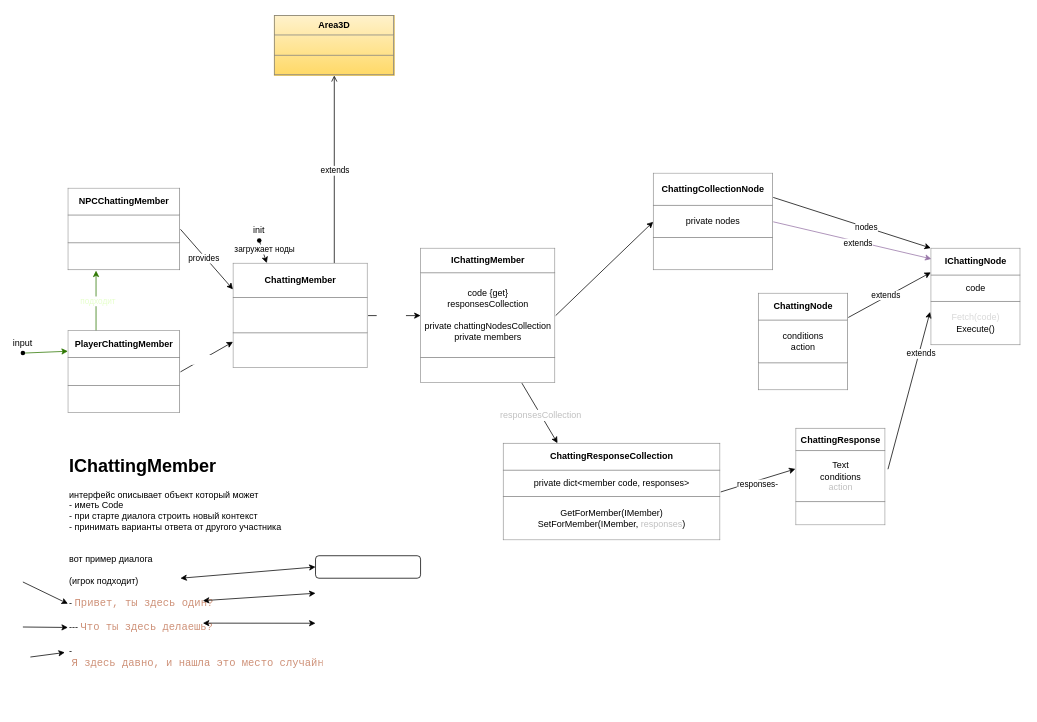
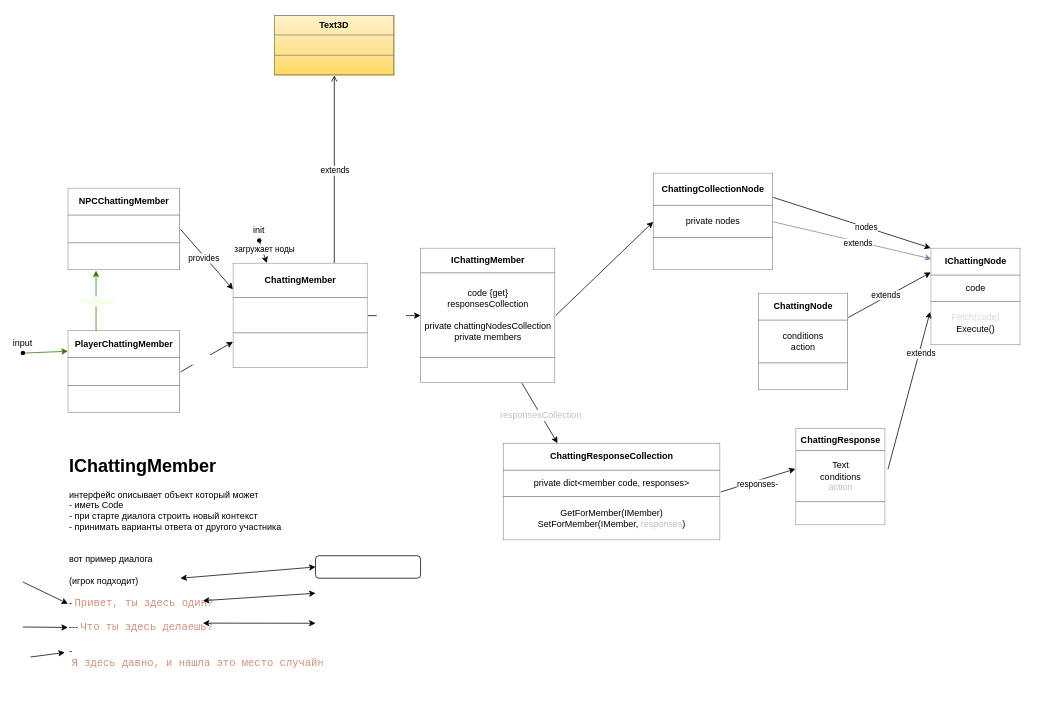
  <mxCell id="0" />
  <mxCell id="1" parent="0" />
  <mxCell id="2" style="edgeStyle=none;html=1;exitX=0.75;exitY=1;exitDx=0;exitDy=0;entryX=0.25;entryY=0;entryDx=0;entryDy=0;" parent="1" source="5" target="48" edge="1"><mxGeometry relative="1" as="geometry" /></mxCell>
  <mxCell id="3" value="&lt;span style=&quot;font-size: 12px; text-wrap-mode: wrap;&quot;&gt;&lt;font style=&quot;color: light-dark(rgb(192, 192, 192), rgb(247, 247, 247));&quot;&gt;responsesCollection&lt;/font&gt;&lt;/span&gt;" style="edgeLabel;html=1;align=center;verticalAlign=middle;resizable=0;points=[];" parent="2" vertex="1" connectable="0"><mxGeometry x="0.391" y="2" relative="1" as="geometry"><mxPoint x="-10" y="-12" as="offset" /></mxGeometry></mxCell>
  <mxCell id="4" style="edgeStyle=none;html=1;exitX=1;exitY=0.5;exitDx=0;exitDy=0;entryX=0;entryY=0.5;entryDx=0;entryDy=0;" parent="1" source="5" target="45" edge="1"><mxGeometry relative="1" as="geometry" /></mxCell>
  <mxCell id="5" value="&lt;table border=&quot;1&quot; width=&quot;100%&quot; height=&quot;100%&quot; cellpadding=&quot;4&quot; style=&quot;width:100%;height:100%;border-collapse:collapse;&quot;&gt;&lt;tbody&gt;&lt;tr&gt;&lt;th align=&quot;center&quot;&gt;&lt;b&gt;IChattingMember&lt;br&gt;&lt;/b&gt;&lt;/th&gt;&lt;/tr&gt;&lt;tr&gt;&lt;td align=&quot;center&quot;&gt;code {get}&lt;br&gt;responsesCollection&lt;br&gt;&lt;br&gt;private chattingNodesCollection&lt;br&gt;private members&lt;/td&gt;&lt;/tr&gt;&lt;tr&gt;&lt;td align=&quot;center&quot;&gt;&lt;br&gt;&lt;/td&gt;&lt;/tr&gt;&lt;/tbody&gt;&lt;/table&gt;" style="text;html=1;whiteSpace=wrap;strokeColor=none;fillColor=none;overflow=fill;" parent="1" vertex="1"><mxGeometry x="560" y="330" width="180" height="180" as="geometry" /></mxCell>
  <mxCell id="6" style="edgeStyle=none;html=1;exitX=0.25;exitY=0;exitDx=0;exitDy=0;entryX=0.25;entryY=1;entryDx=0;entryDy=0;fillColor=#60a917;strokeColor=#2D7600;" parent="1" source="8" target="11" edge="1"><mxGeometry relative="1" as="geometry"><mxPoint x="110" y="440" as="sourcePoint" /><mxPoint x="110" y="360" as="targetPoint" /></mxGeometry></mxCell>
  <mxCell id="7" value="&lt;font style=&quot;color: light-dark(rgb(230, 255, 204), rgb(204, 255, 153));&quot;&gt;подходит&lt;/font&gt;" style="edgeLabel;html=1;align=center;verticalAlign=middle;resizable=0;points=[];" parent="6" vertex="1" connectable="0"><mxGeometry x="-0.007" y="-2" relative="1" as="geometry"><mxPoint as="offset" /></mxGeometry></mxCell>
  <mxCell id="8" value="&lt;table border=&quot;1&quot; width=&quot;100%&quot; height=&quot;100%&quot; cellpadding=&quot;4&quot; style=&quot;width:100%;height:100%;border-collapse:collapse;&quot;&gt;&lt;tbody&gt;&lt;tr&gt;&lt;th align=&quot;center&quot;&gt;PlayerChattingMember&lt;/th&gt;&lt;/tr&gt;&lt;tr&gt;&lt;td align=&quot;center&quot;&gt;&lt;br&gt;&lt;/td&gt;&lt;/tr&gt;&lt;tr&gt;&lt;td align=&quot;center&quot;&gt;&lt;br&gt;&lt;/td&gt;&lt;/tr&gt;&lt;/tbody&gt;&lt;/table&gt;" style="text;html=1;whiteSpace=wrap;strokeColor=none;fillColor=none;overflow=fill;" parent="1" vertex="1"><mxGeometry x="90" y="440" width="150" height="110" as="geometry" /></mxCell>
  <mxCell id="9" style="edgeStyle=none;html=1;exitX=1;exitY=0.5;exitDx=0;exitDy=0;entryX=0;entryY=0.5;entryDx=0;entryDy=0;" parent="1" source="41" target="5" edge="1"><mxGeometry relative="1" as="geometry" /></mxCell>
  <mxCell id="10" value="&lt;span&gt;&lt;font style=&quot;color: light-dark(rgb(255, 255, 255), rgb(237, 237, 237));&quot;&gt;extends&lt;/font&gt;&lt;/span&gt;" style="edgeLabel;html=1;align=center;verticalAlign=middle;resizable=0;points=[];" parent="9" vertex="1" connectable="0"><mxGeometry x="-0.307" y="-3" relative="1" as="geometry"><mxPoint x="6" y="-3" as="offset" /></mxGeometry></mxCell>
  <mxCell id="11" value="&lt;table border=&quot;1&quot; width=&quot;100%&quot; height=&quot;100%&quot; cellpadding=&quot;4&quot; style=&quot;width:100%;height:100%;border-collapse:collapse;&quot;&gt;&lt;tbody&gt;&lt;tr&gt;&lt;th align=&quot;center&quot;&gt;NPCChattingMember&lt;br&gt;&lt;/th&gt;&lt;/tr&gt;&lt;tr&gt;&lt;td align=&quot;center&quot;&gt;&lt;br&gt;&lt;/td&gt;&lt;/tr&gt;&lt;tr&gt;&lt;td align=&quot;center&quot;&gt;&lt;br&gt;&lt;/td&gt;&lt;/tr&gt;&lt;/tbody&gt;&lt;/table&gt;" style="text;html=1;whiteSpace=wrap;strokeColor=none;fillColor=none;overflow=fill;" parent="1" vertex="1"><mxGeometry x="90" y="250" width="150" height="110" as="geometry" /></mxCell>
  <mxCell id="12" style="edgeStyle=none;html=1;entryX=0;entryY=0.25;entryDx=0;entryDy=0;fillColor=#60a917;strokeColor=#2D7600;" parent="1" source="13" target="8" edge="1"><mxGeometry relative="1" as="geometry" /></mxCell>
  <mxCell id="13" value="input&#10;&#10;" style="shape=waypoint;sketch=0;fillStyle=solid;size=6;pointerEvents=1;points=[];fillColor=none;resizable=0;rotatable=0;perimeter=centerPerimeter;snapToPoint=1;strokeColor=light-dark(#000000,#CCFF99);fontColor=light-dark(#000000,#CCFF99);" parent="1" vertex="1"><mxGeometry x="20" y="460" width="20" height="20" as="geometry" /></mxCell>
  <mxCell id="14" style="edgeStyle=none;html=1;entryX=0.971;entryY=0.521;entryDx=0;entryDy=0;entryPerimeter=0;" parent="1" source="13" target="13" edge="1"><mxGeometry relative="1" as="geometry" /></mxCell>
  <mxCell id="15" style="edgeStyle=none;html=1;entryX=0.25;entryY=0;entryDx=0;entryDy=0;strokeColor=light-dark(#000000,#99CCFF);" parent="1" source="17" target="41" edge="1"><mxGeometry relative="1" as="geometry"><mxPoint x="360" y="340" as="targetPoint" /></mxGeometry></mxCell>
  <mxCell id="16" value="&lt;div&gt;&lt;span style=&quot;background-color: light-dark(#ffffff, var(--ge-dark-color, #121212));&quot;&gt;загружает ноды&lt;/span&gt;&lt;/div&gt;" style="edgeLabel;html=1;align=center;verticalAlign=middle;resizable=0;points=[];" parent="15" vertex="1" connectable="0"><mxGeometry x="-0.07" y="1" relative="1" as="geometry"><mxPoint x="1" y="-2" as="offset" /></mxGeometry></mxCell>
  <mxCell id="17" value="init&#10;&#10;" style="shape=waypoint;sketch=0;fillStyle=solid;size=6;pointerEvents=1;points=[];fillColor=none;resizable=0;rotatable=0;perimeter=centerPerimeter;snapToPoint=1;strokeColor=light-dark(#000000,#99CCFF);fontColor=light-dark(#000000,#99CCFF);" parent="1" vertex="1"><mxGeometry x="335" y="310" width="20" height="20" as="geometry" /></mxCell>
  <mxCell id="18" style="edgeStyle=none;html=1;entryX=-0.008;entryY=0.654;entryDx=0;entryDy=0;strokeColor=light-dark(#000000,#CC99FF);exitX=1.024;exitY=0.421;exitDx=0;exitDy=0;exitPerimeter=0;entryPerimeter=0;" parent="1" source="31" target="21" edge="1"><mxGeometry relative="1" as="geometry"><mxPoint x="1090" y="483.75" as="sourcePoint" /><mxPoint x="1270" y="480" as="targetPoint" /></mxGeometry></mxCell>
  <mxCell id="19" value="extends" style="edgeLabel;html=1;align=center;verticalAlign=middle;resizable=0;points=[];" parent="18" vertex="1" connectable="0"><mxGeometry x="0.279" y="-1" relative="1" as="geometry"><mxPoint x="7" y="-20" as="offset" /></mxGeometry></mxCell>
  <mxCell id="20" value="&lt;table border=&quot;1&quot; width=&quot;100%&quot; height=&quot;100%&quot; cellpadding=&quot;4&quot; style=&quot;width:100%;height:100%;border-collapse:collapse;&quot;&gt;&lt;tbody&gt;&lt;tr&gt;&lt;th align=&quot;center&quot;&gt;&lt;b&gt;ChattingNode&lt;br&gt;&lt;/b&gt;&lt;/th&gt;&lt;/tr&gt;&lt;tr&gt;&lt;td align=&quot;center&quot;&gt;conditions&lt;br&gt;action&lt;br&gt;&lt;/td&gt;&lt;/tr&gt;&lt;tr&gt;&lt;td style=&quot;text-align: center;&quot;&gt;&lt;br&gt;&lt;/td&gt;&lt;/tr&gt;&lt;/tbody&gt;&lt;/table&gt;" style="text;html=1;whiteSpace=wrap;strokeColor=none;fillColor=none;overflow=fill;" parent="1" vertex="1"><mxGeometry x="1010" y="390" width="120" height="130" as="geometry" /></mxCell>
  <mxCell id="21" value="&lt;table border=&quot;1&quot; width=&quot;100%&quot; height=&quot;100%&quot; cellpadding=&quot;4&quot; style=&quot;width:100%;height:100%;border-collapse:collapse;&quot;&gt;&lt;tbody&gt;&lt;tr&gt;&lt;th align=&quot;center&quot;&gt;&lt;b&gt;IChattingNode&lt;br&gt;&lt;/b&gt;&lt;/th&gt;&lt;/tr&gt;&lt;tr&gt;&lt;td align=&quot;center&quot;&gt;&lt;span&gt;&lt;font style=&quot;color: light-dark(rgb(0, 0, 0), rgb(245, 245, 245));&quot;&gt;code&lt;/font&gt;&lt;/span&gt;&lt;/td&gt;&lt;/tr&gt;&lt;tr&gt;&lt;td style=&quot;text-align: center;&quot;&gt;&lt;font style=&quot;color: light-dark(rgb(217, 217, 217), rgb(255, 255, 255));&quot;&gt;Fetch(code)&lt;br&gt;&lt;/font&gt;Execute()&lt;/td&gt;&lt;/tr&gt;&lt;/tbody&gt;&lt;/table&gt;" style="text;html=1;whiteSpace=wrap;strokeColor=none;fillColor=none;overflow=fill;" parent="1" vertex="1"><mxGeometry x="1240" y="330" width="120" height="130" as="geometry" /></mxCell>
  <mxCell id="22" style="edgeStyle=none;html=1;exitX=1;exitY=0.5;exitDx=0;exitDy=0;entryX=0;entryY=0.5;entryDx=0;entryDy=0;" parent="1" edge="1"><mxGeometry relative="1" as="geometry"><mxPoint x="840" y="727.5" as="sourcePoint" /></mxGeometry></mxCell>
  <mxCell id="23" value="&lt;h1 style=&quot;margin-top: 0px;&quot;&gt;IChattingMember&lt;/h1&gt;&lt;div&gt;интерфейс описывает объект который может&amp;nbsp;&lt;/div&gt;&lt;div&gt;- иметь Code&lt;/div&gt;&lt;div&gt;- при старте диалога строить новый контекст&lt;/div&gt;&lt;div&gt;- принимать варианты ответа от другого участника&lt;/div&gt;&lt;div&gt;&lt;br&gt;&lt;/div&gt;&lt;div&gt;&lt;br&gt;&lt;/div&gt;&lt;div&gt;вот пример диалога&lt;/div&gt;&lt;div&gt;&lt;br&gt;&lt;/div&gt;&lt;div&gt;(игрок подходит&lt;span style=&quot;background-color: transparent;&quot;&gt;)&lt;/span&gt;&lt;/div&gt;&lt;div&gt;&lt;br&gt;&lt;/div&gt;&lt;div&gt;-&amp;nbsp;&lt;span style=&quot;color: rgb(206, 145, 120); font-family: Consolas, &amp;quot;Courier New&amp;quot;, monospace; font-size: 14px; white-space: pre; background-color: light-dark(#ffffff, var(--ge-dark-color, #121212));&quot;&gt;Привет, ты здесь один?&lt;/span&gt;&lt;/div&gt;&lt;div&gt;&lt;span style=&quot;background-color: light-dark(#ffffff, var(--ge-dark-color, #121212));&quot;&gt;&lt;br&gt;&lt;/span&gt;&lt;/div&gt;&lt;div&gt;---&amp;nbsp;&lt;span style=&quot;color: rgb(206, 145, 120); font-family: Consolas, &amp;quot;Courier New&amp;quot;, monospace; font-size: 14px; white-space: pre; background-color: light-dark(#ffffff, var(--ge-dark-color, #121212));&quot;&gt;Что ты здесь делаешь?&lt;/span&gt;&lt;/div&gt;&lt;div&gt;&lt;span style=&quot;color: rgb(206, 145, 120); font-family: Consolas, &amp;quot;Courier New&amp;quot;, monospace; font-size: 14px; white-space: pre; background-color: light-dark(#ffffff, var(--ge-dark-color, #121212));&quot;&gt;&lt;br&gt;&lt;/span&gt;&lt;/div&gt;&lt;div&gt;-&amp;nbsp;&lt;span style=&quot;color: rgb(206, 145, 120); font-family: Consolas, &amp;quot;Courier New&amp;quot;, monospace; font-size: 14px; white-space: pre;&quot;&gt;Я здесь давно, и нашла это место случайно.&lt;/span&gt;&lt;/div&gt;&lt;div&gt;&lt;br&gt;&lt;/div&gt;" style="text;html=1;whiteSpace=wrap;overflow=hidden;rounded=0;" parent="1" vertex="1"><mxGeometry x="90" y="600" width="340" height="340" as="geometry" /></mxCell>
  <mxCell id="24" value="" style="endArrow=classic;startArrow=classic;html=1;entryX=0;entryY=0.5;entryDx=0;entryDy=0;exitX=0.441;exitY=0.5;exitDx=0;exitDy=0;exitPerimeter=0;" parent="1" source="23" target="25" edge="1"><mxGeometry width="50" height="50" relative="1" as="geometry"><mxPoint x="240" y="770" as="sourcePoint" /><mxPoint x="570" y="755" as="targetPoint" /></mxGeometry></mxCell>
  <mxCell id="25" value="" style="rounded=1;whiteSpace=wrap;html=1;" parent="1" vertex="1"><mxGeometry x="420" y="740" width="140" height="30" as="geometry" /></mxCell>
  <mxCell id="26" style="edgeStyle=none;html=1;exitX=1;exitY=0.5;exitDx=0;exitDy=0;entryX=0;entryY=0.6;entryDx=0;entryDy=0;entryPerimeter=0;" parent="1" target="23" edge="1"><mxGeometry relative="1" as="geometry"><mxPoint x="30" y="775" as="sourcePoint" /></mxGeometry></mxCell>
  <mxCell id="27" style="edgeStyle=none;html=1;exitX=1;exitY=0.5;exitDx=0;exitDy=0;entryX=0;entryY=0.5;entryDx=0;entryDy=0;" parent="1" edge="1"><mxGeometry relative="1" as="geometry"><mxPoint x="680" y="790" as="sourcePoint" /></mxGeometry></mxCell>
  <mxCell id="28" value="" style="endArrow=classic;startArrow=classic;html=1;entryX=0;entryY=0.5;entryDx=0;entryDy=0;exitX=0.529;exitY=0.588;exitDx=0;exitDy=0;exitPerimeter=0;" parent="1" source="23" edge="1"><mxGeometry width="50" height="50" relative="1" as="geometry"><mxPoint x="260" y="805" as="sourcePoint" /><mxPoint x="420" y="790" as="targetPoint" /></mxGeometry></mxCell>
  <mxCell id="29" style="edgeStyle=none;html=1;exitX=1;exitY=0.25;exitDx=0;exitDy=0;entryX=0;entryY=0.25;entryDx=0;entryDy=0;strokeColor=light-dark(#000000,#CC99FF);" parent="1" source="20" target="21" edge="1"><mxGeometry relative="1" as="geometry" /></mxCell>
  <mxCell id="30" value="extends" style="edgeLabel;html=1;align=center;verticalAlign=middle;resizable=0;points=[];" parent="29" vertex="1" connectable="0"><mxGeometry x="-0.074" y="2" relative="1" as="geometry"><mxPoint as="offset" /></mxGeometry></mxCell>
  <mxCell id="31" value="&lt;table border=&quot;1&quot; width=&quot;100%&quot; height=&quot;100%&quot; cellpadding=&quot;4&quot; style=&quot;width:100%;height:100%;border-collapse:collapse;&quot;&gt;&lt;tbody&gt;&lt;tr&gt;&lt;th align=&quot;center&quot;&gt;&lt;b&gt;ChattingResponse&lt;br&gt;&lt;/b&gt;&lt;/th&gt;&lt;/tr&gt;&lt;tr&gt;&lt;td align=&quot;center&quot;&gt;&lt;font style=&quot;&quot;&gt;&lt;span&gt;&lt;font style=&quot;color: light-dark(rgb(0, 0, 0), rgb(255, 255, 255));&quot;&gt;Text&lt;/font&gt;&lt;/span&gt;&lt;span&gt;&lt;font style=&quot;&quot;&gt;&lt;font style=&quot;color: light-dark(rgb(0, 0, 0), rgb(255, 255, 255));&quot;&gt;&lt;br&gt;conditions&lt;/font&gt;&lt;/font&gt;&lt;/span&gt;&lt;br&gt;&lt;span&gt;&lt;font style=&quot;color: light-dark(rgb(192, 192, 192), rgb(242, 242, 242));&quot;&gt;action&lt;br&gt;&lt;/font&gt;&lt;/span&gt;&lt;/font&gt;&lt;/td&gt;&lt;/tr&gt;&lt;tr&gt;&lt;td style=&quot;text-align: center;&quot;&gt;&lt;br&gt;&lt;/td&gt;&lt;/tr&gt;&lt;/tbody&gt;&lt;/table&gt;" style="text;html=1;whiteSpace=wrap;strokeColor=none;fillColor=none;overflow=fill;" parent="1" vertex="1"><mxGeometry x="1060" y="570" width="120" height="130" as="geometry" /></mxCell>
  <mxCell id="32" style="edgeStyle=none;html=1;exitX=1;exitY=0.5;exitDx=0;exitDy=0;entryX=0;entryY=0.693;entryDx=0;entryDy=0;entryPerimeter=0;" parent="1" target="23" edge="1"><mxGeometry relative="1" as="geometry"><mxPoint x="30" y="835" as="sourcePoint" /></mxGeometry></mxCell>
  <mxCell id="33" value="" style="endArrow=classic;startArrow=classic;html=1;entryX=0;entryY=0.5;entryDx=0;entryDy=0;exitX=0.529;exitY=0.676;exitDx=0;exitDy=0;exitPerimeter=0;" parent="1" source="23" edge="1"><mxGeometry width="50" height="50" relative="1" as="geometry"><mxPoint x="275" y="830" as="sourcePoint" /><mxPoint x="420" y="830" as="targetPoint" /></mxGeometry></mxCell>
  <mxCell id="34" style="edgeStyle=none;html=1;exitX=1;exitY=0.5;exitDx=0;exitDy=0;entryX=-0.012;entryY=0.791;entryDx=0;entryDy=0;entryPerimeter=0;" parent="1" target="23" edge="1"><mxGeometry relative="1" as="geometry"><mxPoint y="875" as="sourcePoint" x="40" /></mxGeometry></mxCell>
  <mxCell id="35" value="" style="edgeStyle=none;html=1;exitX=1;exitY=0.5;exitDx=0;exitDy=0;entryX=0;entryY=0.75;entryDx=0;entryDy=0;" parent="1" source="8" target="41" edge="1"><mxGeometry relative="1" as="geometry"><mxPoint x="230" y="495" as="sourcePoint" /><mxPoint x="470" y="455" as="targetPoint" /></mxGeometry></mxCell>
  <mxCell id="36" value="&lt;span&gt;&lt;font style=&quot;color: light-dark(rgb(255, 255, 255), rgb(255, 255, 255));&quot;&gt;provides&lt;/font&gt;&lt;/span&gt;" style="edgeLabel;html=1;align=center;verticalAlign=middle;resizable=0;points=[];" parent="35" vertex="1" connectable="0"><mxGeometry x="-0.212" y="1" relative="1" as="geometry"><mxPoint as="offset" /></mxGeometry></mxCell>
  <mxCell id="37" value="" style="edgeStyle=none;html=1;exitX=1;exitY=0.5;exitDx=0;exitDy=0;entryX=0;entryY=0.25;entryDx=0;entryDy=0;" parent="1" source="11" target="41" edge="1"><mxGeometry relative="1" as="geometry"><mxPoint x="230" y="305" as="sourcePoint" /><mxPoint x="470" y="385" as="targetPoint" /></mxGeometry></mxCell>
  <mxCell id="38" value="provides" style="edgeLabel;html=1;align=center;verticalAlign=middle;resizable=0;points=[];" parent="37" vertex="1" connectable="0"><mxGeometry x="-0.08" y="-3" relative="1" as="geometry"><mxPoint as="offset" /></mxGeometry></mxCell>
  <mxCell id="39" style="edgeStyle=none;html=1;exitX=0.75;exitY=0;exitDx=0;exitDy=0;entryX=0.5;entryY=1;entryDx=0;entryDy=0;endArrow=open;" parent="1" source="41" target="42" edge="1"><mxGeometry relative="1" as="geometry" /></mxCell>
  <mxCell id="40" value="extends" style="edgeLabel;html=1;align=center;verticalAlign=middle;resizable=0;points=[];" parent="39" vertex="1" connectable="0"><mxGeometry x="-0.011" relative="1" as="geometry"><mxPoint as="offset" /></mxGeometry></mxCell>
  <mxCell id="41" value="&lt;table border=&quot;1&quot; width=&quot;100%&quot; height=&quot;100%&quot; cellpadding=&quot;4&quot; style=&quot;width:100%;height:100%;border-collapse:collapse;&quot;&gt;&lt;tbody&gt;&lt;tr&gt;&lt;th align=&quot;center&quot;&gt;&lt;b&gt;ChattingMember&lt;br&gt;&lt;/b&gt;&lt;/th&gt;&lt;/tr&gt;&lt;tr&gt;&lt;td align=&quot;center&quot;&gt;&lt;br&gt;&lt;/td&gt;&lt;/tr&gt;&lt;tr&gt;&lt;td align=&quot;center&quot;&gt;&lt;br&gt;&lt;/td&gt;&lt;/tr&gt;&lt;/tbody&gt;&lt;/table&gt;" style="text;html=1;whiteSpace=wrap;strokeColor=none;fillColor=none;overflow=fill;" parent="1" vertex="1"><mxGeometry x="310" y="350" width="180" height="140" as="geometry" /></mxCell>
- <mxCell id="42" value="&lt;table border=&quot;1&quot; width=&quot;100%&quot; height=&quot;100%&quot; cellpadding=&quot;4&quot; style=&quot;width:100%;height:100%;border-collapse:collapse;&quot;&gt;&lt;tbody&gt;&lt;tr&gt;&lt;th align=&quot;center&quot;&gt;&lt;b&gt;Area3D&lt;br&gt;&lt;/b&gt;&lt;/th&gt;&lt;/tr&gt;&lt;tr&gt;&lt;td align=&quot;center&quot;&gt;&lt;br&gt;&lt;/td&gt;&lt;/tr&gt;&lt;tr&gt;&lt;td align=&quot;center&quot;&gt;&lt;br&gt;&lt;/td&gt;&lt;/tr&gt;&lt;/tbody&gt;&lt;/table&gt;" style="text;html=1;whiteSpace=wrap;strokeColor=#d6b656;fillColor=#fff2cc;overflow=fill;gradientColor=#ffd966;" parent="1" vertex="1"><mxGeometry x="365" y="20" width="160" height="80" as="geometry" /></mxCell>
+ <mxCell id="42" value="&lt;table border=&quot;1&quot; width=&quot;100%&quot; height=&quot;100%&quot; cellpadding=&quot;4&quot; style=&quot;width:100%;height:100%;border-collapse:collapse;&quot;&gt;&lt;tbody&gt;&lt;tr&gt;&lt;th align=&quot;center&quot;&gt;&lt;b&gt;Text3D&lt;br&gt;&lt;/b&gt;&lt;/th&gt;&lt;/tr&gt;&lt;tr&gt;&lt;td align=&quot;center&quot;&gt;&lt;br&gt;&lt;/td&gt;&lt;/tr&gt;&lt;tr&gt;&lt;td align=&quot;center&quot;&gt;&lt;br&gt;&lt;/td&gt;&lt;/tr&gt;&lt;/tbody&gt;&lt;/table&gt;" style="text;html=1;whiteSpace=wrap;strokeColor=#d6b656;fillColor=#fff2cc;overflow=fill;gradientColor=#ffd966;" parent="1" vertex="1"><mxGeometry x="365" y="20" width="160" height="80" as="geometry" /></mxCell>
  <mxCell id="43" style="edgeStyle=none;html=1;exitX=1;exitY=0.25;exitDx=0;exitDy=0;entryX=0;entryY=0;entryDx=0;entryDy=0;" parent="1" source="45" target="21" edge="1"><mxGeometry relative="1" as="geometry" /></mxCell>
  <mxCell id="44" value="nodes" style="edgeLabel;html=1;align=center;verticalAlign=middle;resizable=0;points=[];" parent="43" vertex="1" connectable="0"><mxGeometry x="0.177" relative="1" as="geometry"><mxPoint as="offset" /></mxGeometry></mxCell>
  <mxCell id="45" value="&lt;table border=&quot;1&quot; width=&quot;100%&quot; height=&quot;100%&quot; cellpadding=&quot;4&quot; style=&quot;width:100%;height:100%;border-collapse:collapse;&quot;&gt;&lt;tbody&gt;&lt;tr&gt;&lt;th align=&quot;center&quot;&gt;&lt;b&gt;ChattingCollectionNode&lt;br&gt;&lt;/b&gt;&lt;/th&gt;&lt;/tr&gt;&lt;tr&gt;&lt;td align=&quot;center&quot;&gt;private nodes&lt;/td&gt;&lt;/tr&gt;&lt;tr&gt;&lt;td style=&quot;text-align: center;&quot;&gt;&lt;br&gt;&lt;/td&gt;&lt;/tr&gt;&lt;/tbody&gt;&lt;/table&gt;" style="text;html=1;whiteSpace=wrap;strokeColor=none;fillColor=none;overflow=fill;" parent="1" vertex="1"><mxGeometry x="870" y="230" width="160" height="130" as="geometry" /></mxCell>
  <mxCell id="46" style="edgeStyle=none;html=1;exitX=1;exitY=0.5;exitDx=0;exitDy=0;entryX=0.006;entryY=0.111;entryDx=0;entryDy=0;entryPerimeter=0;fillColor=#e1d5e7;strokeColor=#9673a6;" parent="1" source="45" target="21" edge="1"><mxGeometry relative="1" as="geometry" /></mxCell>
  <mxCell id="47" value="extends" style="edgeLabel;html=1;align=center;verticalAlign=middle;resizable=0;points=[];" parent="46" vertex="1" connectable="0"><mxGeometry x="0.071" y="-2" relative="1" as="geometry"><mxPoint as="offset" /></mxGeometry></mxCell>
  <mxCell id="48" value="&lt;table border=&quot;1&quot; width=&quot;100%&quot; height=&quot;100%&quot; cellpadding=&quot;4&quot; style=&quot;width:100%;height:100%;border-collapse:collapse;&quot;&gt;&lt;tbody&gt;&lt;tr&gt;&lt;th align=&quot;center&quot;&gt;&lt;b&gt;ChattingResponseCollection&lt;br&gt;&lt;/b&gt;&lt;/th&gt;&lt;/tr&gt;&lt;tr&gt;&lt;td align=&quot;center&quot;&gt;private dict&amp;lt;member code, responses&amp;gt;&lt;/td&gt;&lt;/tr&gt;&lt;tr&gt;&lt;td style=&quot;text-align: center;&quot;&gt;GetForMember(IMember)&lt;br&gt;SetForMember(IMember,&amp;nbsp;&lt;span&gt;&lt;font style=&quot;color: light-dark(rgb(192, 192, 192), rgb(235, 235, 235));&quot;&gt;responses&lt;/font&gt;&lt;/span&gt;)&lt;br&gt;&lt;/td&gt;&lt;/tr&gt;&lt;/tbody&gt;&lt;/table&gt;" style="text;html=1;whiteSpace=wrap;strokeColor=none;fillColor=none;overflow=fill;" parent="1" vertex="1"><mxGeometry x="670" y="590" width="290" height="130" as="geometry" /></mxCell>
  <mxCell id="49" style="edgeStyle=none;html=1;exitX=1;exitY=0.5;exitDx=0;exitDy=0;entryX=-0.004;entryY=0.418;entryDx=0;entryDy=0;entryPerimeter=0;" parent="1" source="48" target="31" edge="1"><mxGeometry relative="1" as="geometry" /></mxCell>
  <mxCell id="50" value="responses-" style="edgeLabel;html=1;align=center;verticalAlign=middle;resizable=0;points=[];" parent="49" vertex="1" connectable="0"><mxGeometry x="-0.193" y="-2" relative="1" as="geometry"><mxPoint x="8" as="offset" /></mxGeometry></mxCell>
